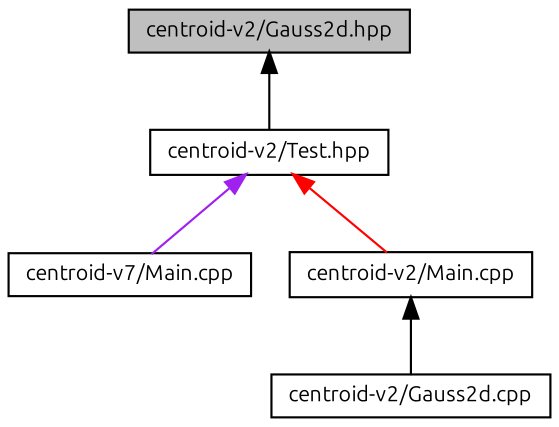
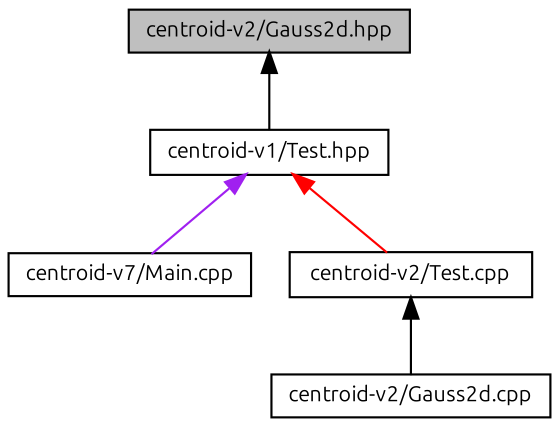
  digraph {
    fontname=Ubuntu
    node [color=black fillcolor=white fontname=Ubuntu fontsize=10 shape=record style=filled]
    edge [color=black dir=back fontname=Ubuntu fontsize=10 labelfontname=Helvetica labelfontsize=10 style=solid]
    n1 [fillcolor=grey75 fontcolor=black height=0.2 label="centroid-v2/Gauss2d.hpp" width=0.4]
-   n2 [height=0.2 label="centroid-v2/Test.hpp" width=0.4]
+   n2 [height=0.2 label="centroid-v1/Test.hpp" width=0.4]
    n3 [height=0.2 label="centroid-v2/Gauss2d.cpp" width=0.4]
    n4 [height=0.2 label="centroid-v7/Main.cpp" width=0.4]
-   n5 [height=0.2 label="centroid-v2/Main.cpp" width=0.4]
+   n5 [height=0.2 label="centroid-v2/Test.cpp" width=0.4]
    n1 -> n2
    n2 -> n4 [color=purple]
    n2 -> n5 [color=red]
    n5 -> n3
  }
